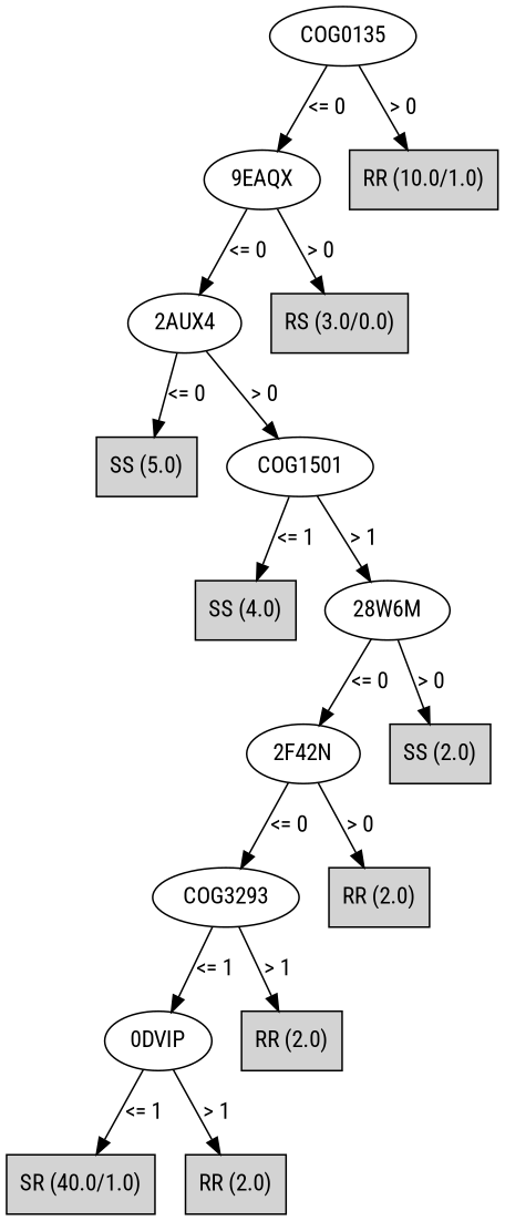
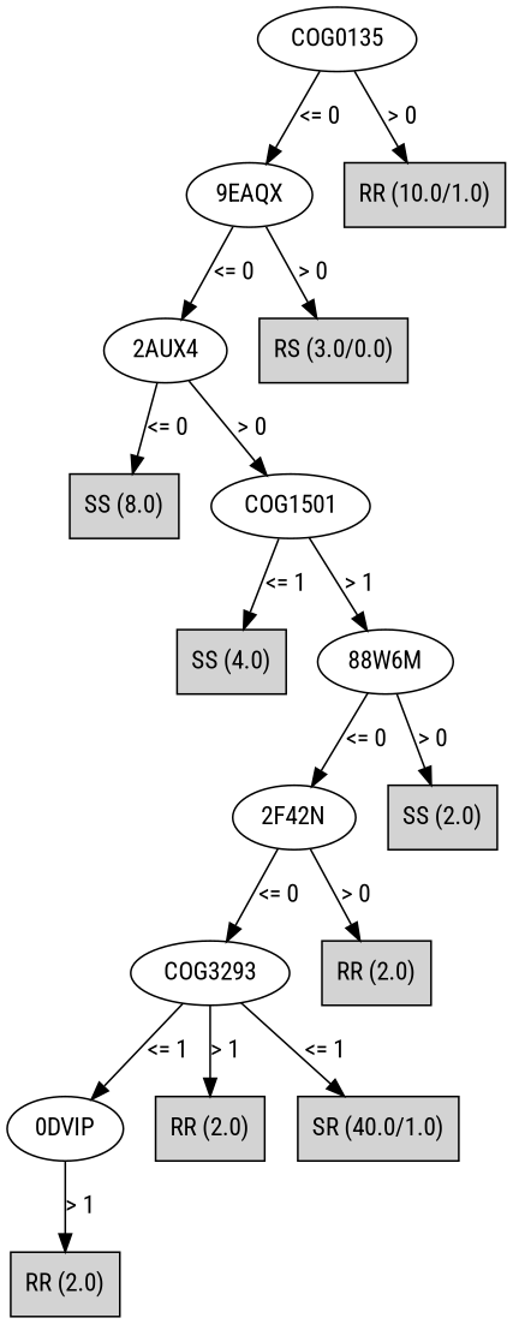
  digraph {
    fontname="Roboto Condensed"
    node [fontname="Roboto Condensed" shape=box style=filled]
    edge [fontname="Roboto Condensed"]
    n1 [label=COG0135 shape="" style=""]
    n2 [label="9EAQX" shape="" style=""]
    n3 [label="RR (10.0/1.0)"]
    n4 [label="2AUX4" shape="" style=""]
    n5 [label="RS (3.0/0.0)"]
-   n6 [label="SS (5.0)"]
+   n6 [label="SS (8.0)"]
    n7 [label=COG1501 shape="" style=""]
    n8 [label="SS (4.0)"]
-   n9 [label="28W6M" shape="" style=""]
+   n9 [label="88W6M" shape="" style=""]
    n10 [label="2F42N" shape="" style=""]
    n11 [label="SS (2.0)"]
    n12 [label=COG3293 shape="" style=""]
    n13 [label="RR (2.0)"]
    n14 [label="0DVIP" shape="" style=""]
    n15 [label="RR (2.0)"]
    n16 [label="SR (40.0/1.0)"]
    n17 [label="RR (2.0)"]
    n1 -> n2 [label="<= 0"]
    n1 -> n3 [label="> 0"]
    n2 -> n4 [label="<= 0"]
    n2 -> n5 [label="> 0"]
    n4 -> n6 [label="<= 0"]
    n4 -> n7 [label="> 0"]
    n7 -> n8 [label="<= 1"]
    n7 -> n9 [label="> 1"]
    n9 -> n10 [label="<= 0"]
    n9 -> n11 [label="> 0"]
    n10 -> n12 [label="<= 0"]
    n10 -> n13 [label="> 0"]
    n12 -> n14 [label="<= 1"]
    n12 -> n15 [label="> 1"]
-   n14 -> n16 [label="<= 1"]
+   n12 -> n16 [label="<= 1"]
    n14 -> n17 [label="> 1"]
  }
